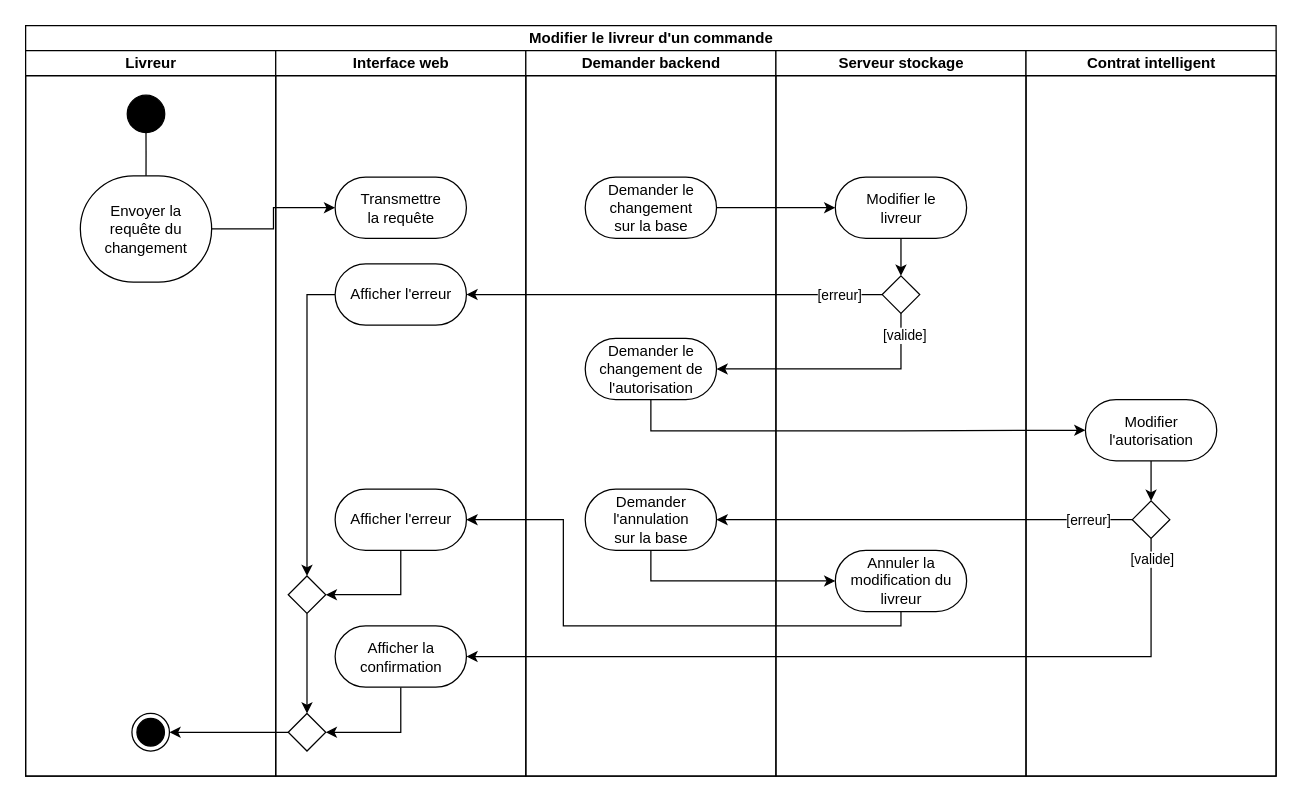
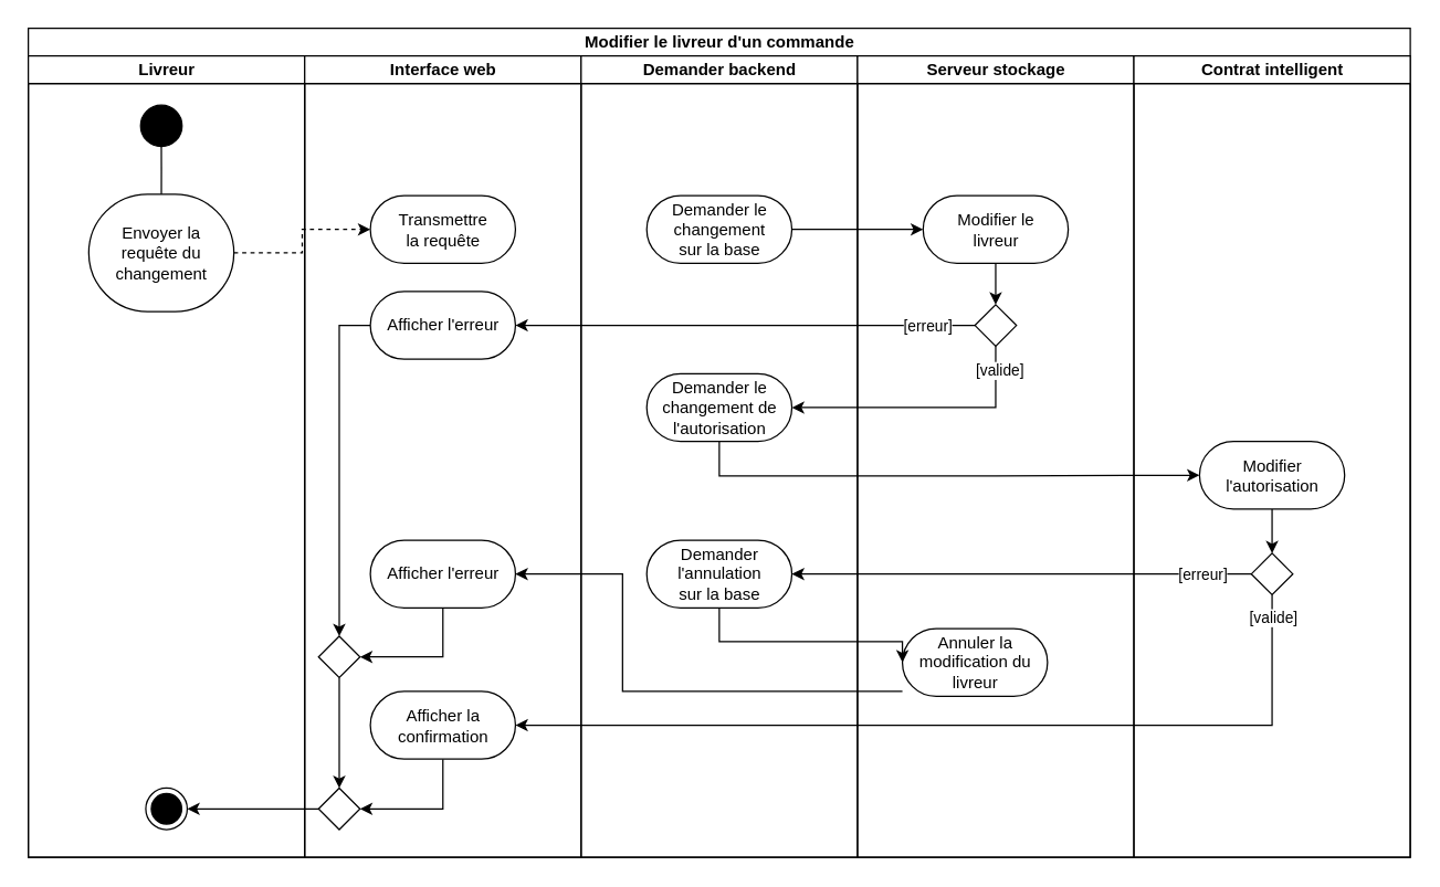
  <mxCell id="0" />
  <mxCell id="1" parent="0" />
  <mxCell id="2" value="Modifier le livreur d'un commande" style="swimlane;html=1;childLayout=stackLayout;resizeParent=1;resizeParentMax=0;horizontal=1;startSize=20;horizontalStack=1;" parent="1" vertex="1"><mxGeometry x="20" y="20" width="1000" height="600" as="geometry" /></mxCell>
  <mxCell id="3" value="Livreur" style="swimlane;html=1;startSize=20;horizontal=1;" parent="2" vertex="1"><mxGeometry y="20" width="200" height="580" as="geometry" /></mxCell>
  <mxCell id="4" style="edgeStyle=orthogonalEdgeStyle;rounded=0;orthogonalLoop=1;jettySize=auto;html=1;entryX=0.5;entryY=0.5;entryDx=0;entryDy=-25;entryPerimeter=0;" parent="3" source="5" target="6" edge="1"><mxGeometry relative="1" as="geometry"><mxPoint x="96.25" y="94.5" as="targetPoint" /></mxGeometry></mxCell>
  <mxCell id="5" value="" style="ellipse;fillColor=strokeColor;" parent="3" vertex="1"><mxGeometry x="81.25" y="35.5" width="30" height="30" as="geometry" /></mxCell>
  <mxCell id="6" value="&lt;div&gt;Envoyer la &lt;br&gt;requête du&lt;br&gt;changement&lt;br&gt;&lt;/div&gt;" style="html=1;dashed=0;whitespace=wrap;shape=mxgraph.dfd.start" parent="3" vertex="1"><mxGeometry x="43.75" y="100" width="105" height="85" as="geometry" /></mxCell>
  <mxCell id="7" value="" style="ellipse;html=1;shape=endState;fillColor=strokeColor;" vertex="1" parent="3"><mxGeometry x="85" y="530" width="30" height="30" as="geometry" /></mxCell>
  <mxCell id="8" value="Interface web" style="swimlane;html=1;startSize=20;horizontal=1;" parent="2" vertex="1"><mxGeometry x="200" y="20" width="200" height="580" as="geometry" /></mxCell>
  <mxCell id="9" value="Transmettre&lt;br&gt;la requête" style="html=1;dashed=0;whitespace=wrap;shape=mxgraph.dfd.start" parent="8" vertex="1"><mxGeometry x="47.5" y="101" width="105" height="49" as="geometry" /></mxCell>
  <mxCell id="10" style="edgeStyle=orthogonalEdgeStyle;rounded=0;orthogonalLoop=1;jettySize=auto;html=1;entryX=1;entryY=0.5;entryDx=0;entryDy=0;" edge="1" parent="8" source="11" target="18"><mxGeometry relative="1" as="geometry"><Array as="points"><mxPoint x="100" y="545" /></Array></mxGeometry></mxCell>
  <mxCell id="11" value="Afficher la&lt;br&gt;confirmation" style="html=1;dashed=0;whitespace=wrap;shape=mxgraph.dfd.start" parent="8" vertex="1"><mxGeometry x="47.5" y="460" width="105" height="49" as="geometry" /></mxCell>
  <mxCell id="12" style="edgeStyle=orthogonalEdgeStyle;rounded=0;orthogonalLoop=1;jettySize=auto;html=1;entryX=0.5;entryY=0;entryDx=0;entryDy=0;" edge="1" parent="8" source="13" target="17"><mxGeometry relative="1" as="geometry" /></mxCell>
  <mxCell id="13" value="Afficher l'erreur" style="html=1;dashed=0;whitespace=wrap;shape=mxgraph.dfd.start" parent="8" vertex="1"><mxGeometry x="47.5" y="170.5" width="105" height="49" as="geometry" /></mxCell>
  <mxCell id="14" style="edgeStyle=orthogonalEdgeStyle;rounded=0;orthogonalLoop=1;jettySize=auto;html=1;entryX=1;entryY=0.5;entryDx=0;entryDy=0;" edge="1" parent="8" source="15" target="17"><mxGeometry relative="1" as="geometry"><Array as="points"><mxPoint x="100" y="435" /></Array></mxGeometry></mxCell>
  <mxCell id="15" value="Afficher l'erreur" style="html=1;dashed=0;whitespace=wrap;shape=mxgraph.dfd.start" vertex="1" parent="8"><mxGeometry x="47.5" y="350.5" width="105" height="49" as="geometry" /></mxCell>
  <mxCell id="16" style="edgeStyle=orthogonalEdgeStyle;rounded=0;orthogonalLoop=1;jettySize=auto;html=1;entryX=0.5;entryY=0;entryDx=0;entryDy=0;" edge="1" parent="8" source="17" target="18"><mxGeometry relative="1" as="geometry" /></mxCell>
  <mxCell id="17" value="" style="rhombus;" vertex="1" parent="8"><mxGeometry x="10" y="420" width="30" height="30" as="geometry" /></mxCell>
  <mxCell id="18" value="" style="rhombus;" vertex="1" parent="8"><mxGeometry x="10" y="530" width="30" height="30" as="geometry" /></mxCell>
  <mxCell id="19" value="Demander backend" style="swimlane;html=1;startSize=20;horizontal=1;" parent="2" vertex="1"><mxGeometry x="400" y="20" width="200" height="580" as="geometry" /></mxCell>
  <mxCell id="20" value="Demander le&lt;br&gt;changement de&lt;br&gt;&lt;div&gt;l'autorisation&lt;br&gt;&lt;/div&gt;" style="html=1;dashed=0;whitespace=wrap;shape=mxgraph.dfd.start" parent="19" vertex="1"><mxGeometry x="47.5" y="230" width="105" height="49" as="geometry" /></mxCell>
  <mxCell id="21" value="Demander le&lt;br&gt;changement&lt;br&gt;sur la base" style="html=1;dashed=0;whitespace=wrap;shape=mxgraph.dfd.start" vertex="1" parent="19"><mxGeometry x="47.5" y="101" width="105" height="49" as="geometry" /></mxCell>
  <mxCell id="22" value="Demander&lt;br&gt;l'annulation&lt;br&gt;sur la base" style="html=1;dashed=0;whitespace=wrap;shape=mxgraph.dfd.start" vertex="1" parent="19"><mxGeometry x="47.5" y="350.5" width="105" height="49" as="geometry" /></mxCell>
- <mxCell id="23" style="edgeStyle=orthogonalEdgeStyle;rounded=0;orthogonalLoop=1;jettySize=auto;html=1;entryX=0;entryY=0.5;entryDx=0;entryDy=0;entryPerimeter=0;" parent="2" source="6" target="9" edge="1"><mxGeometry relative="1" as="geometry" /></mxCell>
+ <mxCell id="23" style="edgeStyle=orthogonalEdgeStyle;rounded=0;orthogonalLoop=1;jettySize=auto;html=1;entryX=0;entryY=0.5;entryDx=0;entryDy=0;entryPerimeter=0;dashed=1;" parent="2" source="6" target="9" edge="1"><mxGeometry relative="1" as="geometry" /></mxCell>
  <mxCell id="24" value="Serveur stockage" style="swimlane;html=1;startSize=20;horizontal=1;" vertex="1" parent="2"><mxGeometry x="600" y="20" width="200" height="580" as="geometry" /></mxCell>
  <mxCell id="25" style="edgeStyle=orthogonalEdgeStyle;rounded=0;orthogonalLoop=1;jettySize=auto;html=1;entryX=0.5;entryY=0;entryDx=0;entryDy=0;" edge="1" parent="24" source="26" target="27"><mxGeometry relative="1" as="geometry" /></mxCell>
  <mxCell id="26" value="Modifier le&lt;br&gt;livreur" style="html=1;dashed=0;whitespace=wrap;shape=mxgraph.dfd.start" parent="24" vertex="1"><mxGeometry x="47.5" y="101" width="105" height="49" as="geometry" /></mxCell>
  <mxCell id="27" value="" style="rhombus;" vertex="1" parent="24"><mxGeometry x="85" y="180" width="30" height="30" as="geometry" /></mxCell>
- <mxCell id="28" value="Annuler la&lt;br&gt;modification du&lt;br&gt;livreur" style="html=1;dashed=0;whitespace=wrap;shape=mxgraph.dfd.start" vertex="1" parent="24"><mxGeometry x="47.5" y="399.5" width="105" height="49" as="geometry" /></mxCell>
+ <mxCell id="28" value="Annuler la&lt;br&gt;modification du&lt;br&gt;livreur" style="html=1;dashed=0;whitespace=wrap;shape=mxgraph.dfd.start" vertex="1" parent="24"><mxGeometry x="32.5" y="414.5" width="105" height="49" as="geometry" /></mxCell>
  <mxCell id="29" value="Contrat intelligent" style="swimlane;html=1;startSize=20;horizontal=1;" vertex="1" parent="2"><mxGeometry x="800" y="20" width="200" height="580" as="geometry" /></mxCell>
  <mxCell id="30" style="edgeStyle=orthogonalEdgeStyle;rounded=0;orthogonalLoop=1;jettySize=auto;html=1;entryX=0.5;entryY=0;entryDx=0;entryDy=0;" edge="1" parent="29" source="31" target="32"><mxGeometry relative="1" as="geometry" /></mxCell>
  <mxCell id="31" value="Modifier&lt;br&gt;l'autorisation" style="html=1;dashed=0;whitespace=wrap;shape=mxgraph.dfd.start" vertex="1" parent="29"><mxGeometry x="47.5" y="279" width="105" height="49" as="geometry" /></mxCell>
  <mxCell id="32" value="" style="rhombus;" vertex="1" parent="29"><mxGeometry x="85" y="360" width="30" height="30" as="geometry" /></mxCell>
  <mxCell id="33" style="edgeStyle=orthogonalEdgeStyle;rounded=0;orthogonalLoop=1;jettySize=auto;html=1;entryX=0;entryY=0.5;entryDx=0;entryDy=0;entryPerimeter=0;" edge="1" parent="2" source="21" target="26"><mxGeometry relative="1" as="geometry" /></mxCell>
  <mxCell id="34" style="edgeStyle=orthogonalEdgeStyle;rounded=0;orthogonalLoop=1;jettySize=auto;html=1;entryX=1;entryY=0.5;entryDx=0;entryDy=0;entryPerimeter=0;" edge="1" parent="2" source="27" target="20"><mxGeometry relative="1" as="geometry"><Array as="points"><mxPoint x="700" y="275" /></Array></mxGeometry></mxCell>
  <mxCell id="35" value="[valide]" style="edgeLabel;html=1;align=center;verticalAlign=middle;resizable=0;points=[];" vertex="1" connectable="0" parent="34"><mxGeometry x="-0.826" y="2" relative="1" as="geometry"><mxPoint as="offset" /></mxGeometry></mxCell>
  <mxCell id="36" style="edgeStyle=orthogonalEdgeStyle;rounded=0;orthogonalLoop=1;jettySize=auto;html=1;entryX=1;entryY=0.5;entryDx=0;entryDy=0;entryPerimeter=0;" edge="1" parent="2" source="27" target="13"><mxGeometry relative="1" as="geometry" /></mxCell>
  <mxCell id="37" value="[erreur]" style="edgeLabel;html=1;align=center;verticalAlign=middle;resizable=0;points=[];" vertex="1" connectable="0" parent="36"><mxGeometry x="-0.875" relative="1" as="geometry"><mxPoint x="-14" as="offset" /></mxGeometry></mxCell>
  <mxCell id="38" style="edgeStyle=orthogonalEdgeStyle;rounded=0;orthogonalLoop=1;jettySize=auto;html=1;entryX=0;entryY=0.5;entryDx=0;entryDy=0;entryPerimeter=0;" edge="1" parent="2" source="20" target="31"><mxGeometry relative="1" as="geometry"><Array as="points"><mxPoint x="500" y="324" /><mxPoint x="700" y="324" /></Array></mxGeometry></mxCell>
  <mxCell id="39" style="edgeStyle=orthogonalEdgeStyle;rounded=0;orthogonalLoop=1;jettySize=auto;html=1;entryX=1;entryY=0.5;entryDx=0;entryDy=0;entryPerimeter=0;" edge="1" parent="2" source="32" target="11"><mxGeometry relative="1" as="geometry"><Array as="points"><mxPoint x="900" y="505" /></Array></mxGeometry></mxCell>
  <mxCell id="40" value="[valide]" style="edgeLabel;html=1;align=center;verticalAlign=middle;resizable=0;points=[];" vertex="1" connectable="0" parent="39"><mxGeometry x="-0.949" relative="1" as="geometry"><mxPoint as="offset" /></mxGeometry></mxCell>
  <mxCell id="41" style="edgeStyle=orthogonalEdgeStyle;rounded=0;orthogonalLoop=1;jettySize=auto;html=1;entryX=1;entryY=0.5;entryDx=0;entryDy=0;entryPerimeter=0;" edge="1" parent="2" source="32" target="22"><mxGeometry relative="1" as="geometry" /></mxCell>
  <mxCell id="42" value="[erreur]" style="edgeLabel;html=1;align=center;verticalAlign=middle;resizable=0;points=[];" vertex="1" connectable="0" parent="41"><mxGeometry x="-0.785" relative="1" as="geometry"><mxPoint as="offset" /></mxGeometry></mxCell>
  <mxCell id="43" style="edgeStyle=orthogonalEdgeStyle;rounded=0;orthogonalLoop=1;jettySize=auto;html=1;entryX=0;entryY=0.5;entryDx=0;entryDy=0;entryPerimeter=0;" edge="1" parent="2" source="22" target="28"><mxGeometry relative="1" as="geometry"><Array as="points"><mxPoint x="500" y="444" /></Array></mxGeometry></mxCell>
  <mxCell id="44" style="edgeStyle=orthogonalEdgeStyle;rounded=0;orthogonalLoop=1;jettySize=auto;html=1;entryX=1;entryY=0.5;entryDx=0;entryDy=0;entryPerimeter=0;" edge="1" parent="2" source="28" target="15"><mxGeometry relative="1" as="geometry"><Array as="points"><mxPoint x="700" y="480" /><mxPoint x="430" y="480" /><mxPoint x="430" y="395" /></Array></mxGeometry></mxCell>
  <mxCell id="45" style="edgeStyle=orthogonalEdgeStyle;rounded=0;orthogonalLoop=1;jettySize=auto;html=1;entryX=1;entryY=0.5;entryDx=0;entryDy=0;" edge="1" parent="2" source="18" target="7"><mxGeometry relative="1" as="geometry" /></mxCell>
